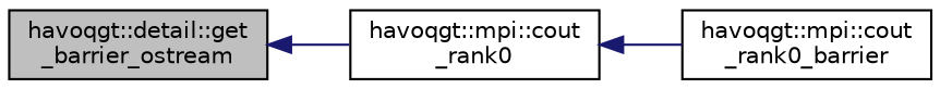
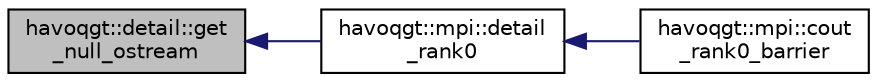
  digraph {
    rankdir=LR
    node [color=black fillcolor=white fontname=Helvetica fontsize=10 shape=record style=filled]
    edge [color=midnightblue dir=back fontname=Helvetica fontsize=10 labelfontname=Helvetica labelfontsize=10 style=solid]
-   n1 [fillcolor=grey75 fontcolor=black height=0.2 label="havoqgt::detail::get\l_barrier_ostream" width=0.4]
-   n2 [height=0.2 label="havoqgt::mpi::cout\l_rank0" width=0.4]
+   n1 [fillcolor=grey75 fontcolor=black height=0.2 label="havoqgt::detail::get\l_null_ostream" width=0.4]
+   n2 [height=0.2 label="havoqgt::mpi::detail\l_rank0" width=0.4]
    n3 [height=0.2 label="havoqgt::mpi::cout\l_rank0_barrier" width=0.4]
    n1 -> n2
    n2 -> n3
  }
